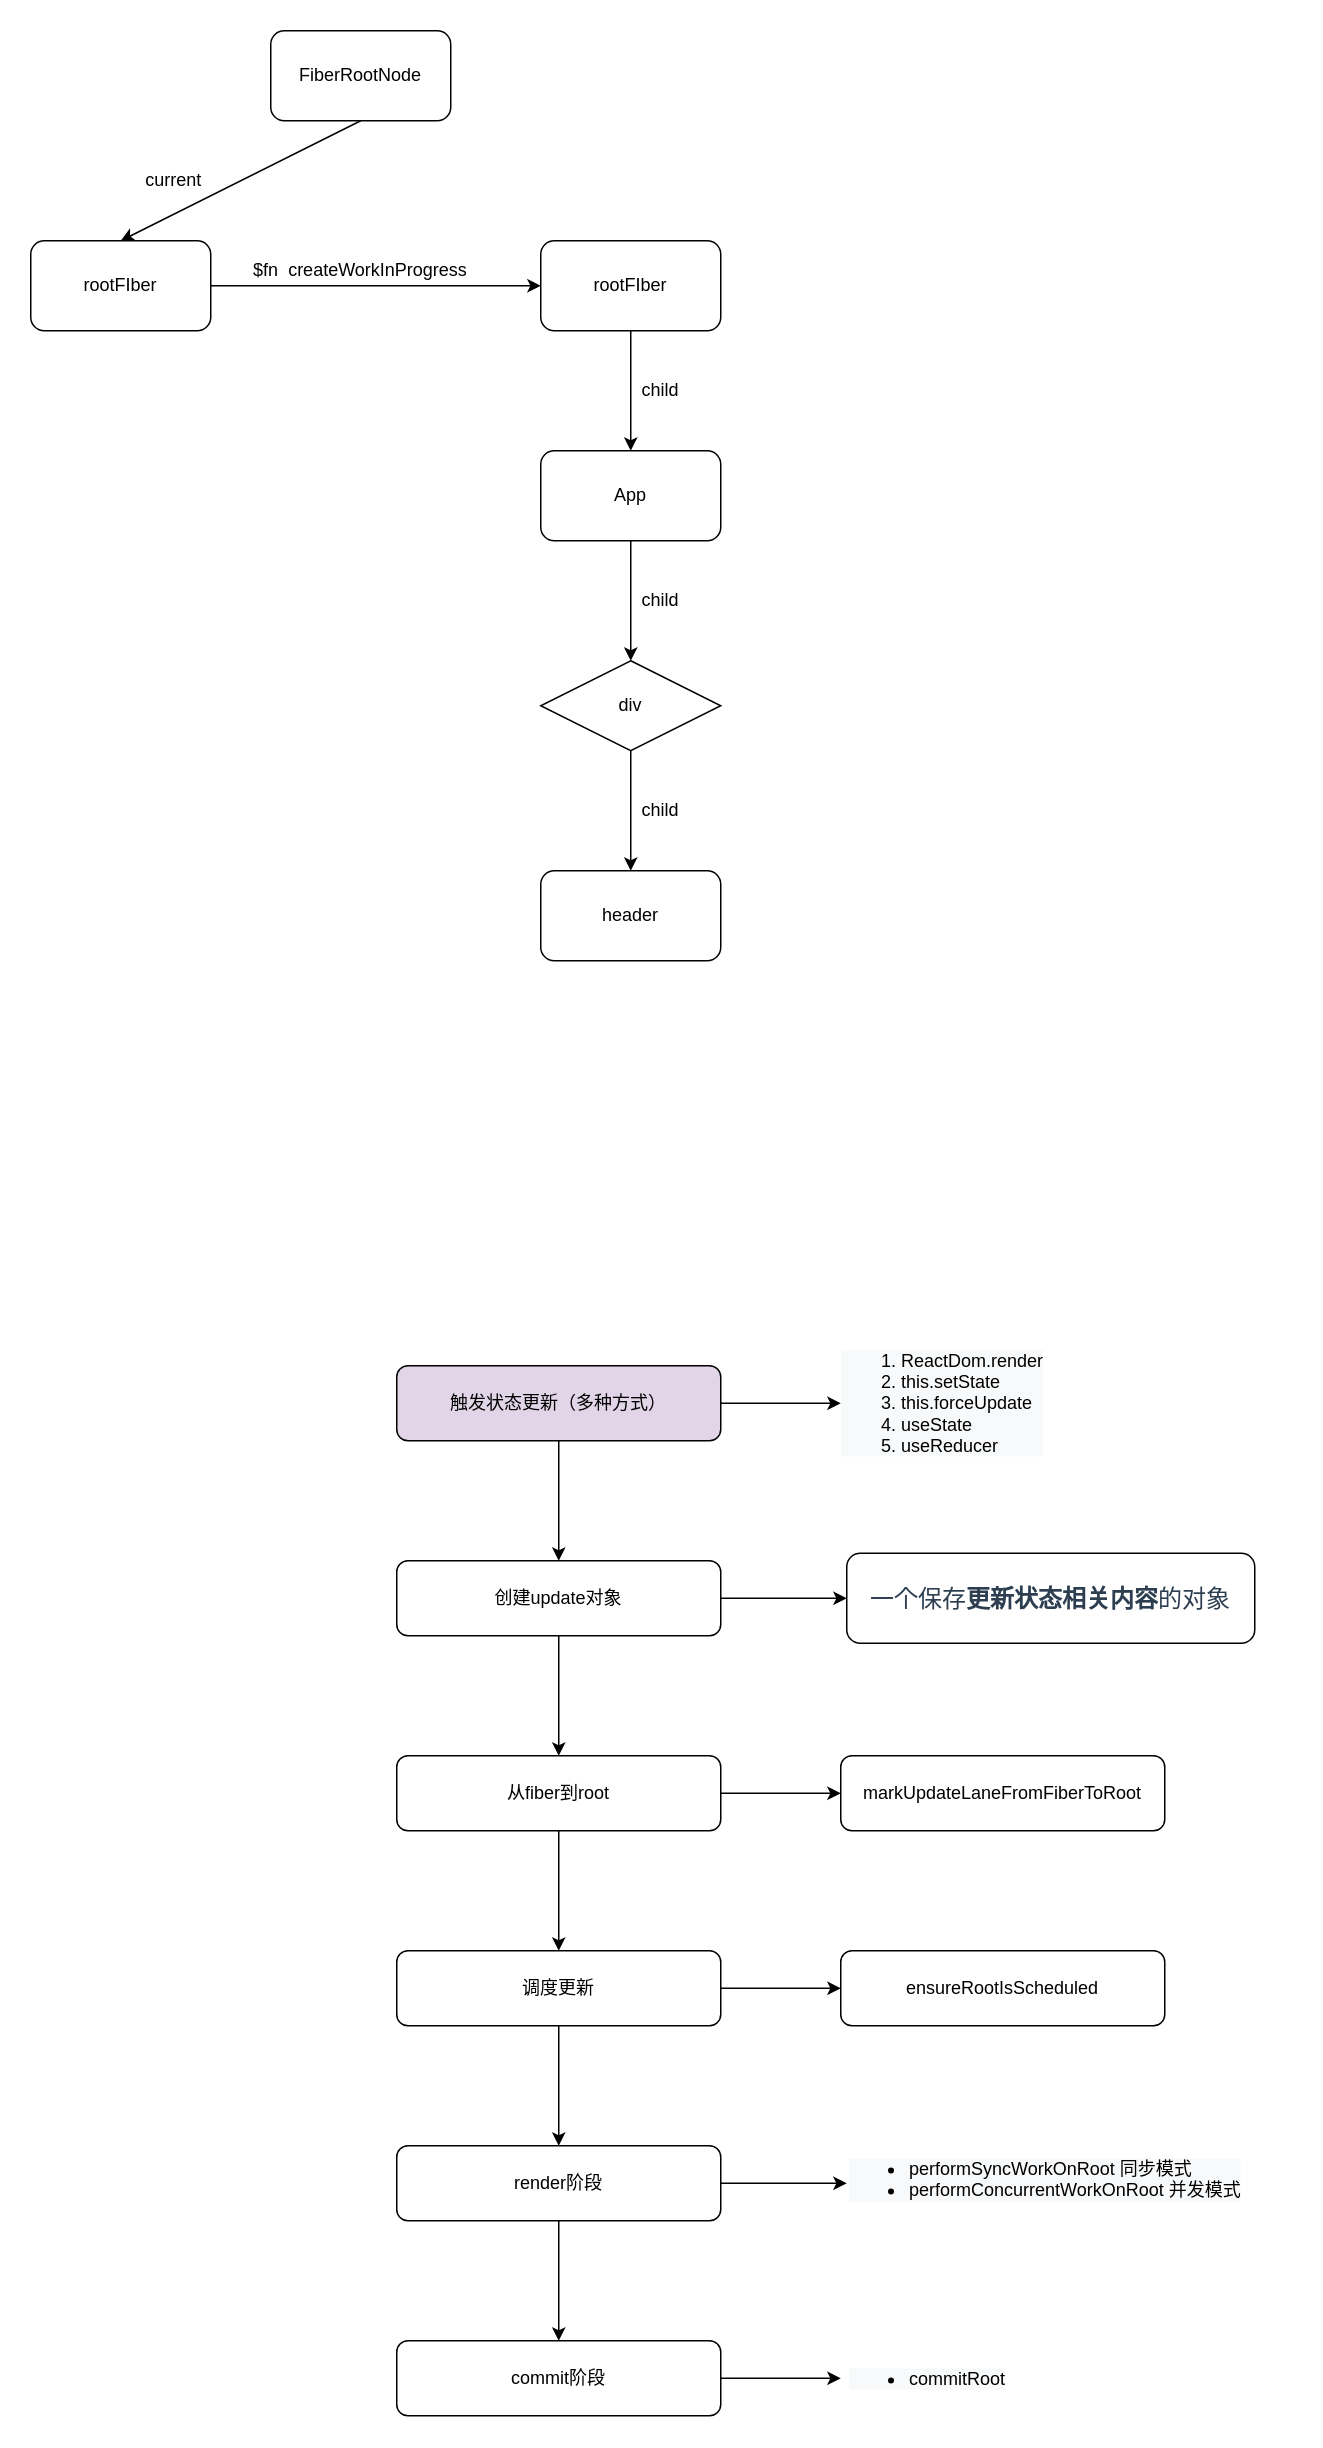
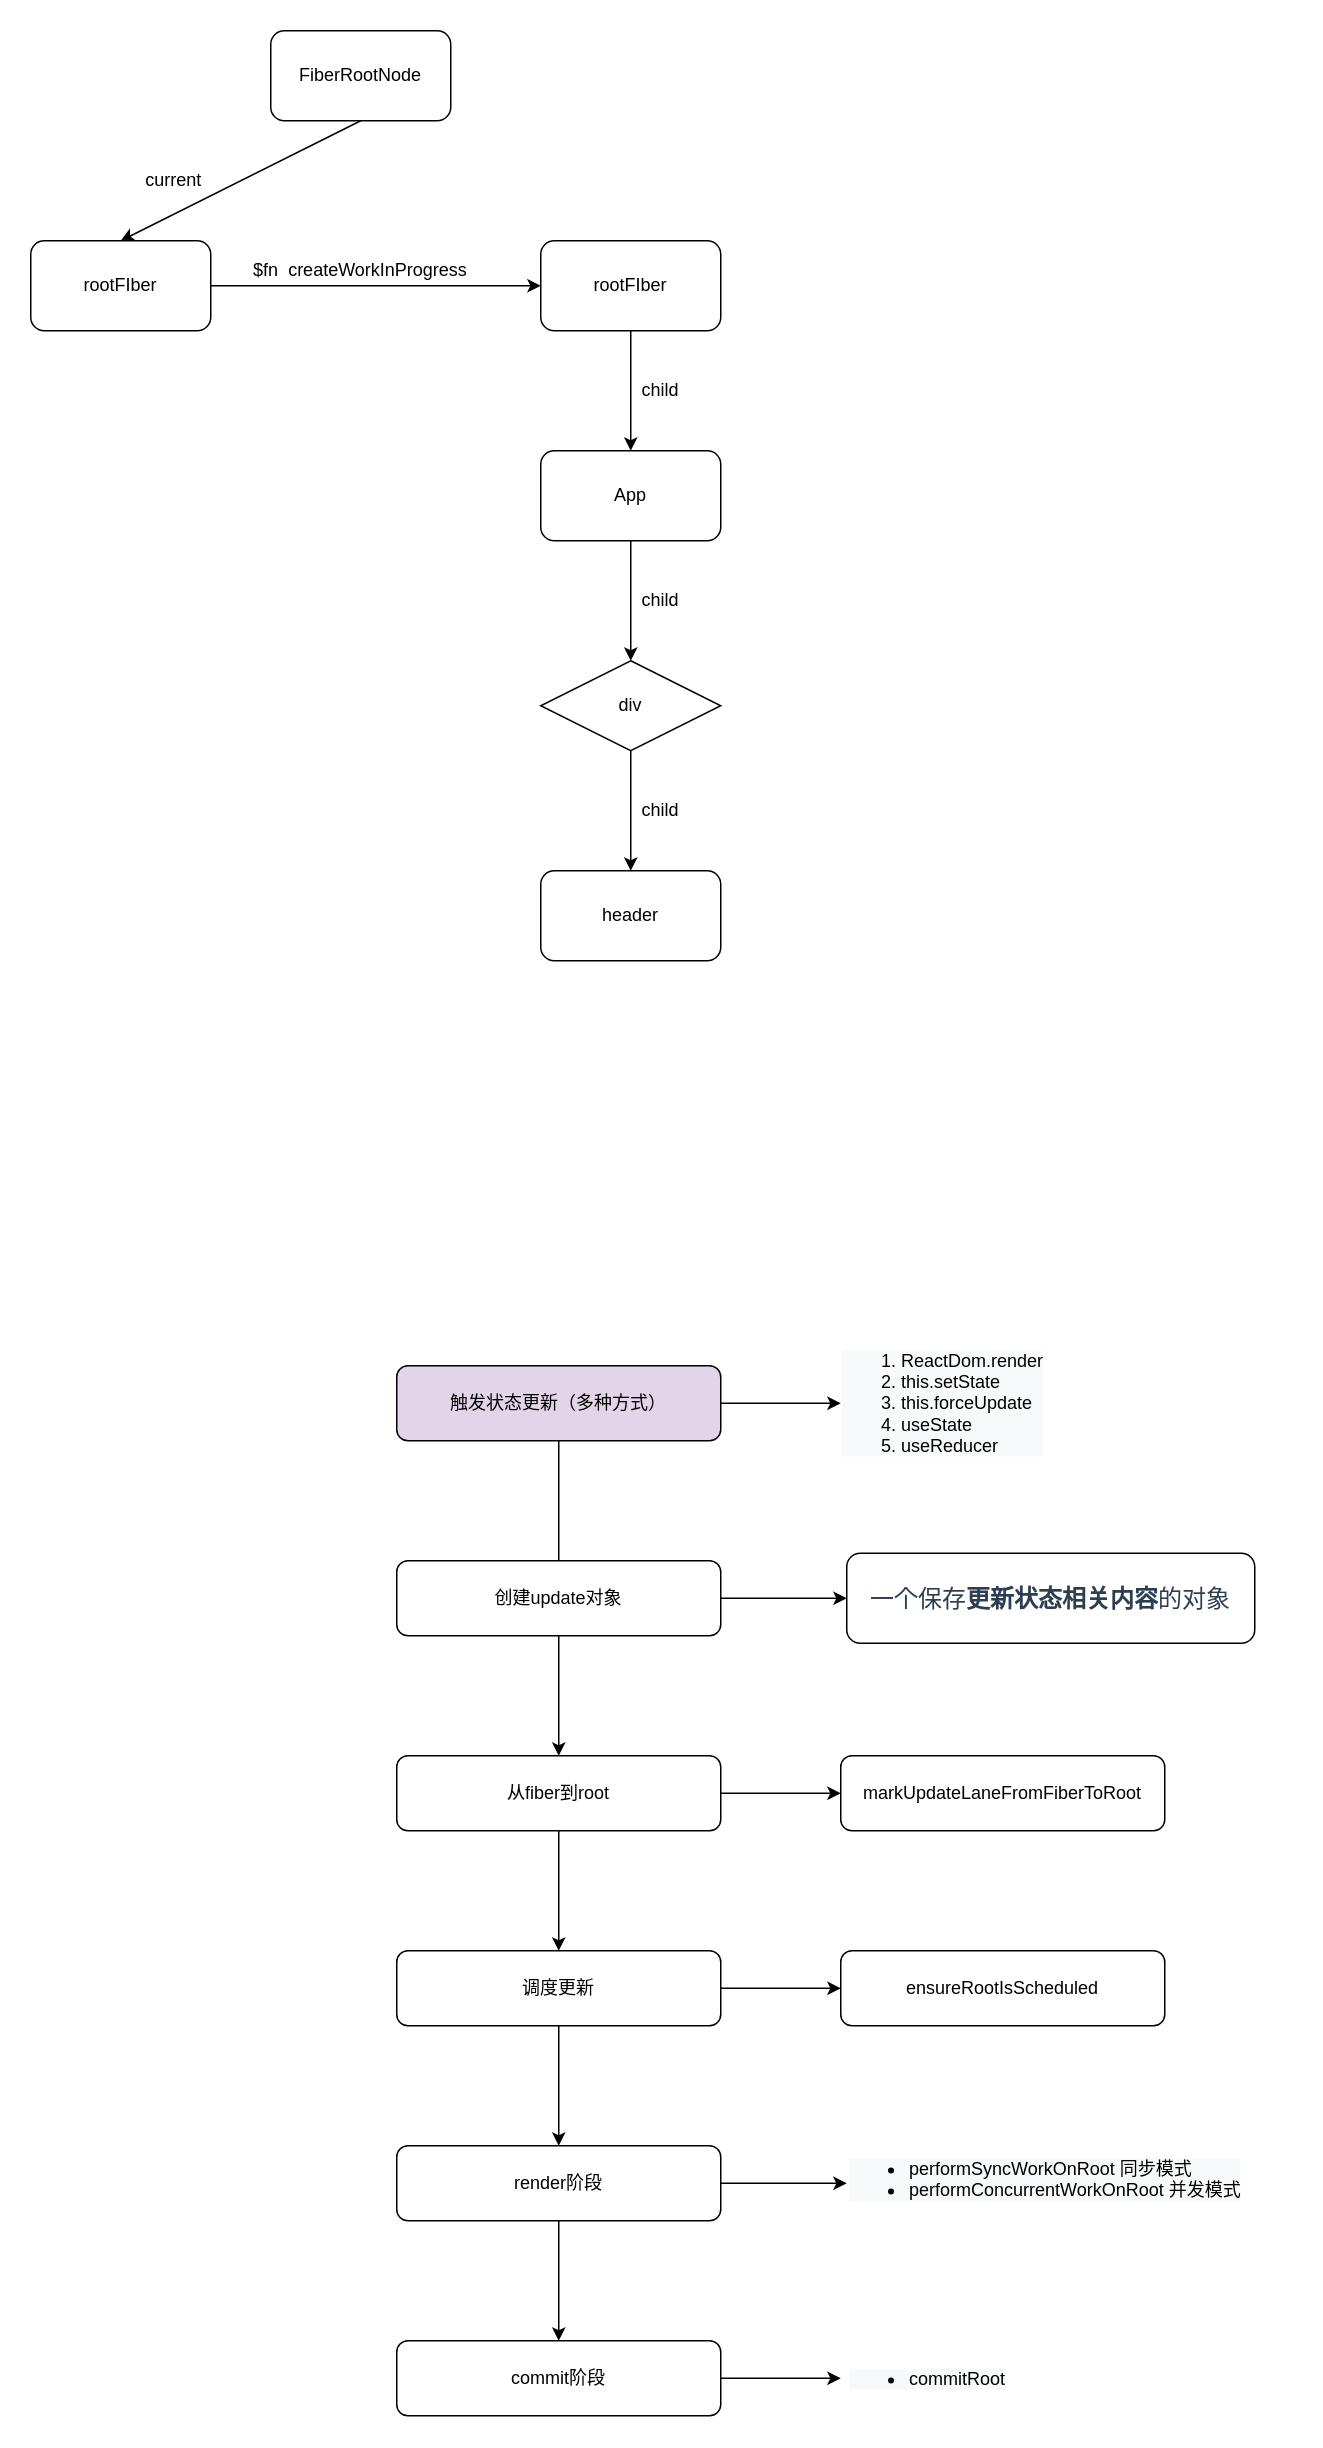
  <mxCell id="0" />
  <mxCell id="1" parent="0" />
  <mxCell id="2" value="FiberRootNode" style="rounded=1;whiteSpace=wrap;html=1;" parent="1" vertex="1"><mxGeometry x="180" y="20" width="120" height="60" as="geometry" /></mxCell>
  <mxCell id="3" value="" style="edgeStyle=orthogonalEdgeStyle;rounded=0;orthogonalLoop=1;jettySize=auto;html=1;" parent="1" source="4" target="8" edge="1"><mxGeometry relative="1" as="geometry" /></mxCell>
  <mxCell id="4" value="rootFIber" style="whiteSpace=wrap;html=1;rounded=1;" parent="1" vertex="1"><mxGeometry x="20" y="160" width="120" height="60" as="geometry" /></mxCell>
  <mxCell id="5" value="" style="endArrow=classic;html=1;exitX=0.5;exitY=1;exitDx=0;exitDy=0;entryX=0.5;entryY=0;entryDx=0;entryDy=0;" parent="1" source="2" target="4" edge="1"><mxGeometry width="50" height="50" relative="1" as="geometry"><mxPoint x="250" y="420" as="sourcePoint" /><mxPoint x="300" y="370" as="targetPoint" /></mxGeometry></mxCell>
  <mxCell id="6" value="current" style="text;html=1;align=center;verticalAlign=middle;resizable=0;points=[];autosize=1;" parent="1" vertex="1"><mxGeometry x="90" y="110" width="50" height="20" as="geometry" /></mxCell>
  <mxCell id="7" value="" style="edgeStyle=orthogonalEdgeStyle;rounded=0;orthogonalLoop=1;jettySize=auto;html=1;" parent="1" source="8" target="11" edge="1"><mxGeometry relative="1" as="geometry" /></mxCell>
  <mxCell id="8" value="rootFIber" style="whiteSpace=wrap;html=1;rounded=1;" parent="1" vertex="1"><mxGeometry x="360" y="160" width="120" height="60" as="geometry" /></mxCell>
  <mxCell id="9" value="$fn&amp;nbsp; createWorkInProgress" style="text;html=1;strokeColor=none;fillColor=none;align=center;verticalAlign=middle;whiteSpace=wrap;rounded=0;" parent="1" vertex="1"><mxGeometry x="145" y="170" width="190" height="20" as="geometry" /></mxCell>
  <mxCell id="10" value="" style="edgeStyle=orthogonalEdgeStyle;rounded=0;orthogonalLoop=1;jettySize=auto;html=1;" parent="1" source="11" target="13" edge="1"><mxGeometry relative="1" as="geometry" /></mxCell>
  <mxCell id="11" value="App" style="whiteSpace=wrap;html=1;rounded=1;" parent="1" vertex="1"><mxGeometry x="360" y="300" width="120" height="60" as="geometry" /></mxCell>
  <mxCell id="12" value="" style="edgeStyle=orthogonalEdgeStyle;rounded=0;orthogonalLoop=1;jettySize=auto;html=1;" parent="1" source="13" target="14" edge="1"><mxGeometry relative="1" as="geometry" /></mxCell>
  <mxCell id="13" value="div" style="rhombus;whiteSpace=wrap;html=1;" parent="1" vertex="1"><mxGeometry x="360" y="440" width="120" height="60" as="geometry" /></mxCell>
  <mxCell id="14" value="header" style="whiteSpace=wrap;html=1;rounded=1;" parent="1" vertex="1"><mxGeometry x="360" y="580" width="120" height="60" as="geometry" /></mxCell>
  <mxCell id="15" value="child" style="text;html=1;strokeColor=none;fillColor=none;align=center;verticalAlign=middle;whiteSpace=wrap;rounded=0;" parent="1" vertex="1"><mxGeometry x="420" y="250" width="40" height="20" as="geometry" /></mxCell>
  <mxCell id="16" value="child" style="text;html=1;strokeColor=none;fillColor=none;align=center;verticalAlign=middle;whiteSpace=wrap;rounded=0;" parent="1" vertex="1"><mxGeometry x="420" y="390" width="40" height="20" as="geometry" /></mxCell>
  <mxCell id="17" value="child" style="text;html=1;strokeColor=none;fillColor=none;align=center;verticalAlign=middle;whiteSpace=wrap;rounded=0;" parent="1" vertex="1"><mxGeometry x="420" y="530" width="40" height="20" as="geometry" /></mxCell>
- <mxCell id="18" value="" style="edgeStyle=orthogonalEdgeStyle;rounded=0;orthogonalLoop=1;jettySize=auto;html=1;" edge="1" parent="1" source="20" target="23"><mxGeometry relative="1" as="geometry" /></mxCell>
+ <mxCell id="18" value="" style="edgeStyle=orthogonalEdgeStyle;rounded=0;orthogonalLoop=1;jettySize=auto;html=1;endArrow=none;" edge="1" parent="1" source="20" target="23"><mxGeometry relative="1" as="geometry" /></mxCell>
  <mxCell id="19" value="" style="edgeStyle=orthogonalEdgeStyle;rounded=0;orthogonalLoop=1;jettySize=auto;html=1;" edge="1" parent="1" source="20"><mxGeometry relative="1" as="geometry"><mxPoint x="560" y="935" as="targetPoint" /></mxGeometry></mxCell>
  <mxCell id="20" value="触发状态更新（多种方式）" style="rounded=1;whiteSpace=wrap;html=1;fillColor=#e1d5e7;" vertex="1" parent="1"><mxGeometry x="264" y="910" width="216" height="50" as="geometry" /></mxCell>
  <mxCell id="21" value="" style="edgeStyle=orthogonalEdgeStyle;rounded=0;orthogonalLoop=1;jettySize=auto;html=1;" edge="1" parent="1" source="23" target="26"><mxGeometry relative="1" as="geometry" /></mxCell>
  <mxCell id="22" value="" style="edgeStyle=orthogonalEdgeStyle;rounded=0;orthogonalLoop=1;jettySize=auto;html=1;" edge="1" parent="1" source="23" target="38"><mxGeometry relative="1" as="geometry" /></mxCell>
  <mxCell id="23" value="创建update对象" style="rounded=1;whiteSpace=wrap;html=1;" vertex="1" parent="1"><mxGeometry x="264" y="1040" width="216" height="50" as="geometry" /></mxCell>
  <mxCell id="24" value="" style="edgeStyle=orthogonalEdgeStyle;rounded=0;orthogonalLoop=1;jettySize=auto;html=1;" edge="1" parent="1" source="26" target="29"><mxGeometry relative="1" as="geometry" /></mxCell>
  <mxCell id="25" value="" style="edgeStyle=orthogonalEdgeStyle;rounded=0;orthogonalLoop=1;jettySize=auto;html=1;" edge="1" parent="1" source="26" target="39"><mxGeometry relative="1" as="geometry" /></mxCell>
  <mxCell id="26" value="从fiber到root" style="rounded=1;whiteSpace=wrap;html=1;" vertex="1" parent="1"><mxGeometry x="264" y="1170" width="216" height="50" as="geometry" /></mxCell>
  <mxCell id="27" value="" style="edgeStyle=orthogonalEdgeStyle;rounded=0;orthogonalLoop=1;jettySize=auto;html=1;" edge="1" parent="1" source="29" target="32"><mxGeometry relative="1" as="geometry" /></mxCell>
  <mxCell id="28" value="" style="edgeStyle=orthogonalEdgeStyle;rounded=0;orthogonalLoop=1;jettySize=auto;html=1;" edge="1" parent="1" source="29" target="40"><mxGeometry relative="1" as="geometry" /></mxCell>
  <mxCell id="29" value="调度更新" style="rounded=1;whiteSpace=wrap;html=1;" vertex="1" parent="1"><mxGeometry x="264" y="1300" width="216" height="50" as="geometry" /></mxCell>
  <mxCell id="30" value="" style="edgeStyle=orthogonalEdgeStyle;rounded=0;orthogonalLoop=1;jettySize=auto;html=1;" edge="1" parent="1" source="32" target="34"><mxGeometry relative="1" as="geometry" /></mxCell>
  <mxCell id="31" value="" style="edgeStyle=orthogonalEdgeStyle;rounded=0;orthogonalLoop=1;jettySize=auto;html=1;entryX=0;entryY=0.5;entryDx=0;entryDy=0;" edge="1" parent="1" source="32" target="36"><mxGeometry relative="1" as="geometry"><mxPoint x="550" y="1455" as="targetPoint" /></mxGeometry></mxCell>
  <mxCell id="32" value="render阶段" style="rounded=1;whiteSpace=wrap;html=1;" vertex="1" parent="1"><mxGeometry x="264" y="1430" width="216" height="50" as="geometry" /></mxCell>
  <mxCell id="33" value="" style="edgeStyle=orthogonalEdgeStyle;rounded=0;orthogonalLoop=1;jettySize=auto;html=1;" edge="1" parent="1" source="34"><mxGeometry relative="1" as="geometry"><mxPoint x="560" y="1585" as="targetPoint" /></mxGeometry></mxCell>
  <mxCell id="34" value="commit阶段" style="rounded=1;whiteSpace=wrap;html=1;" vertex="1" parent="1"><mxGeometry x="264" y="1560" width="216" height="50" as="geometry" /></mxCell>
  <mxCell id="35" value="&lt;meta charset=&quot;utf-8&quot;&gt;&lt;ol style=&quot;color: rgb(0, 0, 0); font-family: helvetica; font-size: 12px; font-style: normal; font-weight: 400; letter-spacing: normal; text-align: left; text-indent: 0px; text-transform: none; word-spacing: 0px; background-color: rgb(248, 249, 250);&quot;&gt;&lt;li&gt;ReactDom.render&lt;/li&gt;&lt;li&gt;this.setState&lt;/li&gt;&lt;li&gt;this.forceUpdate&lt;/li&gt;&lt;li&gt;useState&lt;/li&gt;&lt;li&gt;useReducer&lt;/li&gt;&lt;/ol&gt;" style="whiteSpace=wrap;html=1;rounded=1;" vertex="1" parent="1"><mxGeometry x="564" y="902.5" width="128" height="65" as="geometry" /></mxCell>
  <mxCell id="36" value="&lt;ul style=&quot;color: rgb(0 , 0 , 0) ; font-size: 12px ; font-style: normal ; font-weight: 400 ; letter-spacing: normal ; text-indent: 0px ; text-transform: none ; word-spacing: 0px ; font-family: &amp;#34;helvetica&amp;#34; ; background-color: rgb(248 , 249 , 250)&quot;&gt;&lt;li&gt;performSyncWorkOnRoot 同步模式&lt;/li&gt;&lt;li&gt;performConcurrentWorkOnRoot 并发模式&lt;/li&gt;&lt;/ul&gt;" style="text;whiteSpace=wrap;html=1;align=left;" vertex="1" parent="1"><mxGeometry x="564" y="1420" width="296" height="70" as="geometry" /></mxCell>
  <mxCell id="37" value="&lt;ul style=&quot;color: rgb(0 , 0 , 0) ; font-size: 12px ; font-style: normal ; font-weight: 400 ; letter-spacing: normal ; text-indent: 0px ; text-transform: none ; word-spacing: 0px ; text-align: center ; font-family: &amp;#34;helvetica&amp;#34; ; background-color: rgb(248 , 249 , 250)&quot;&gt;&lt;li&gt;commitRoot&lt;/li&gt;&lt;/ul&gt;" style="text;whiteSpace=wrap;html=1;" vertex="1" parent="1"><mxGeometry x="564" y="1560" width="256" height="50" as="geometry" /></mxCell>
  <mxCell id="38" value="&lt;span style=&quot;color: rgb(44 , 62 , 80) ; font-family: , , &amp;#34;segoe ui&amp;#34; , &amp;#34;roboto&amp;#34; , &amp;#34;oxygen&amp;#34; , &amp;#34;ubuntu&amp;#34; , &amp;#34;cantarell&amp;#34; , &amp;#34;fira sans&amp;#34; , &amp;#34;droid sans&amp;#34; , &amp;#34;helvetica neue&amp;#34; , sans-serif ; font-size: 16px ; background-color: rgb(255 , 255 , 255)&quot;&gt;一个保存&lt;/span&gt;&lt;span style=&quot;font-weight: 600 ; color: rgb(44 , 62 , 80) ; font-family: , , &amp;#34;segoe ui&amp;#34; , &amp;#34;roboto&amp;#34; , &amp;#34;oxygen&amp;#34; , &amp;#34;ubuntu&amp;#34; , &amp;#34;cantarell&amp;#34; , &amp;#34;fira sans&amp;#34; , &amp;#34;droid sans&amp;#34; , &amp;#34;helvetica neue&amp;#34; , sans-serif ; font-size: 16px ; background-color: rgb(255 , 255 , 255)&quot;&gt;更新状态相关内容&lt;/span&gt;&lt;span style=&quot;color: rgb(44 , 62 , 80) ; font-family: , , &amp;#34;segoe ui&amp;#34; , &amp;#34;roboto&amp;#34; , &amp;#34;oxygen&amp;#34; , &amp;#34;ubuntu&amp;#34; , &amp;#34;cantarell&amp;#34; , &amp;#34;fira sans&amp;#34; , &amp;#34;droid sans&amp;#34; , &amp;#34;helvetica neue&amp;#34; , sans-serif ; font-size: 16px ; background-color: rgb(255 , 255 , 255)&quot;&gt;的对象&lt;/span&gt;" style="whiteSpace=wrap;html=1;rounded=1;" vertex="1" parent="1"><mxGeometry x="564" y="1035" width="272" height="60" as="geometry" /></mxCell>
  <mxCell id="39" value="markUpdateLaneFromFiberToRoot" style="rounded=1;whiteSpace=wrap;html=1;" vertex="1" parent="1"><mxGeometry x="560" y="1170" width="216" height="50" as="geometry" /></mxCell>
  <mxCell id="40" value="ensureRootIsScheduled" style="rounded=1;whiteSpace=wrap;html=1;" vertex="1" parent="1"><mxGeometry x="560" y="1300" width="216" height="50" as="geometry" /></mxCell>
